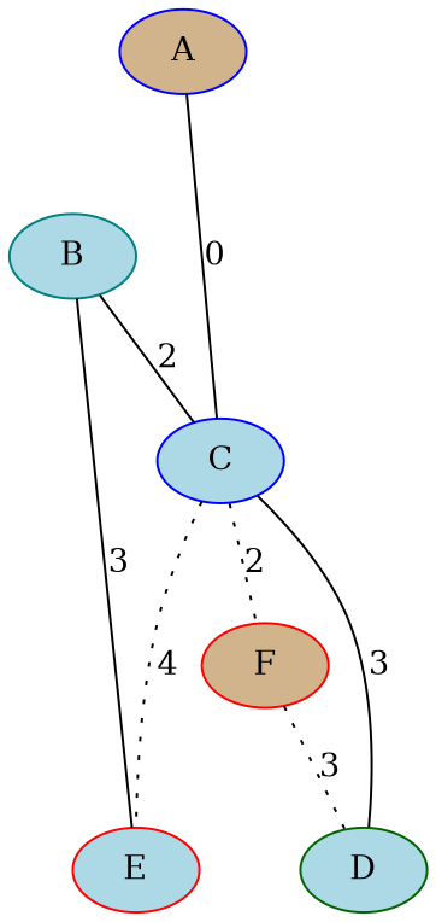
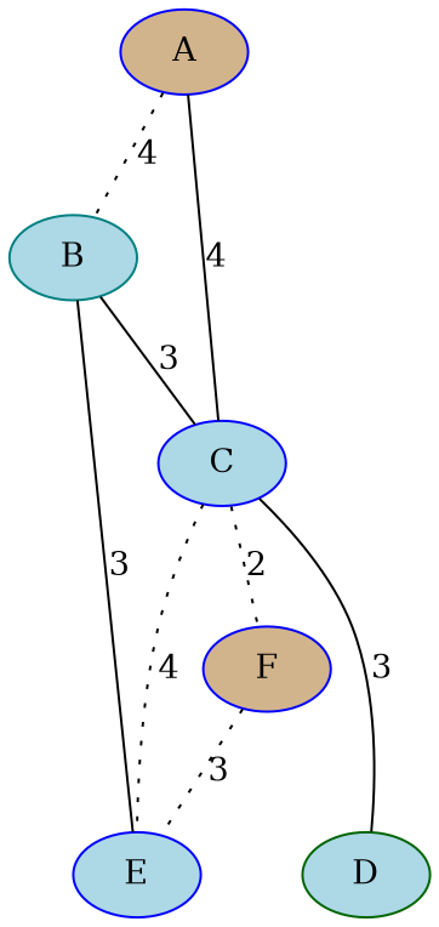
  graph {
    node [color=blue fillcolor=lightblue style=filled]
    edge [style=dotted]
    A [fillcolor=tan]
    B [color=teal]
    C
-   E [color=red]
+   E
    D [color=darkgreen]
-   F [color=red fillcolor=tan]
-   A -- C [label=0 style=solid]
-   B -- C [label=2 style=solid]
+   F [fillcolor=tan]
+   A -- B [label=4]
+   A -- C [label=4 style=solid]
+   B -- C [label=3 style=solid]
    B -- E [label=3 style=solid]
    C -- E [label=4]
    C -- D [label=3 style=solid]
    C -- F [label=2]
-   F -- D [label=3]
+   F -- E [label=3]
  }
